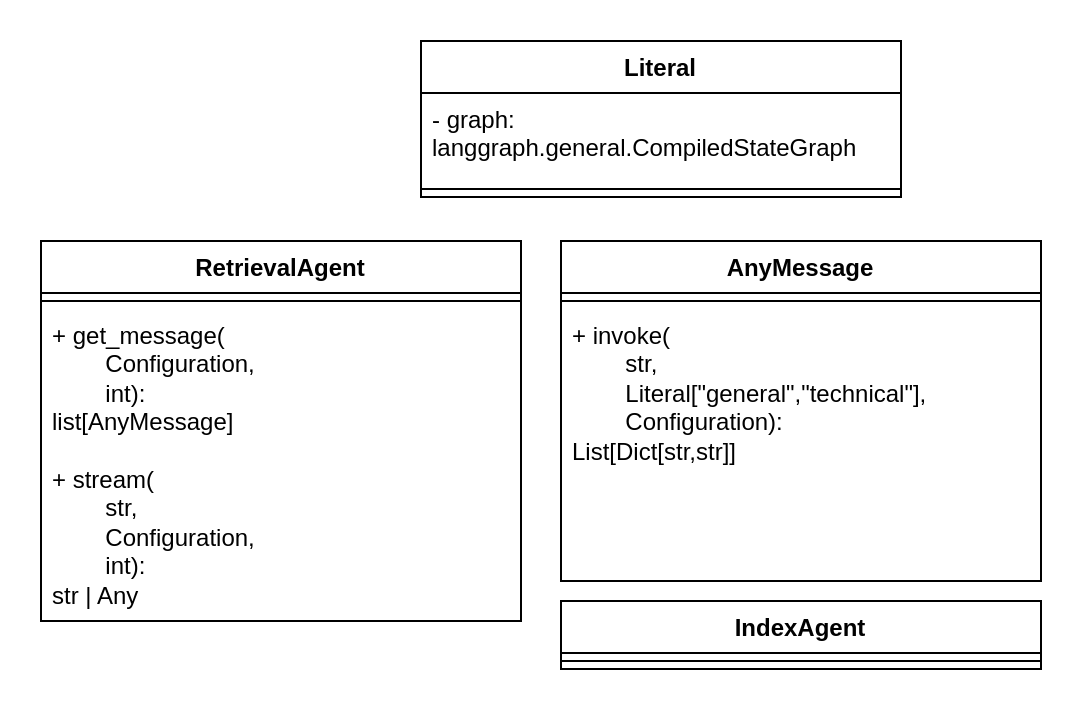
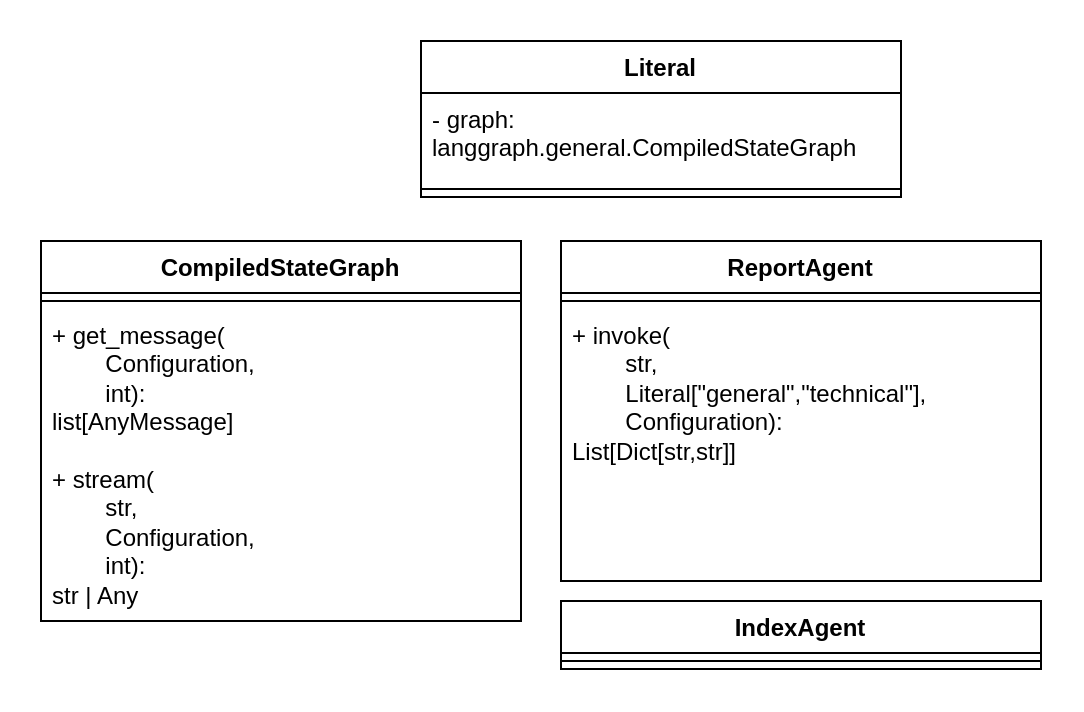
  <mxCell id="0" />
  <mxCell id="1" parent="0" />
  <mxCell id="2" value="Literal" style="swimlane;fontStyle=1;align=center;verticalAlign=top;childLayout=stackLayout;horizontal=1;startSize=26;horizontalStack=0;resizeParent=1;resizeParentMax=0;resizeLast=0;collapsible=1;marginBottom=0;whiteSpace=wrap;html=1;" vertex="1" parent="1"><mxGeometry x="210" y="20" width="240" height="78" as="geometry" /></mxCell>
  <mxCell id="3" value="- graph: langgraph.general.CompiledStateGraph" style="text;strokeColor=none;fillColor=none;align=left;verticalAlign=top;spacingLeft=4;spacingRight=4;overflow=hidden;rotatable=0;points=[[0,0.5],[1,0.5]];portConstraint=eastwest;whiteSpace=wrap;html=1;" vertex="1" parent="2"><mxGeometry y="26" width="240" height="44" as="geometry" /></mxCell>
  <mxCell id="4" value="" style="line;strokeWidth=1;fillColor=none;align=left;verticalAlign=middle;spacingTop=-1;spacingLeft=3;spacingRight=3;rotatable=0;labelPosition=right;points=[];portConstraint=eastwest;strokeColor=inherit;" vertex="1" parent="2"><mxGeometry y="70" width="240" height="8" as="geometry" /></mxCell>
- <mxCell id="5" value="RetrievalAgent" style="swimlane;fontStyle=1;align=center;verticalAlign=top;childLayout=stackLayout;horizontal=1;startSize=26;horizontalStack=0;resizeParent=1;resizeParentMax=0;resizeLast=0;collapsible=1;marginBottom=0;whiteSpace=wrap;html=1;" vertex="1" parent="1"><mxGeometry x="20" y="120" width="240" height="190" as="geometry" /></mxCell>
+ <mxCell id="5" value="CompiledStateGraph" style="swimlane;fontStyle=1;align=center;verticalAlign=top;childLayout=stackLayout;horizontal=1;startSize=26;horizontalStack=0;resizeParent=1;resizeParentMax=0;resizeLast=0;collapsible=1;marginBottom=0;whiteSpace=wrap;html=1;" vertex="1" parent="1"><mxGeometry x="20" y="120" width="240" height="190" as="geometry" /></mxCell>
  <mxCell id="6" value="" style="line;strokeWidth=1;fillColor=none;align=left;verticalAlign=middle;spacingTop=-1;spacingLeft=3;spacingRight=3;rotatable=0;labelPosition=right;points=[];portConstraint=eastwest;strokeColor=inherit;" vertex="1" parent="5"><mxGeometry y="26" width="240" height="8" as="geometry" /></mxCell>
  <mxCell id="7" value="&lt;div&gt;+ get_message(&lt;/div&gt;&lt;div&gt;&lt;span style=&quot;white-space: pre;&quot;&gt;&#09;&lt;/span&gt;Configuration,&lt;/div&gt;&lt;div&gt;&lt;span style=&quot;white-space: pre;&quot;&gt;&#09;&lt;/span&gt;int):&lt;/div&gt;&lt;div&gt;list[AnyMessage]&lt;/div&gt;&lt;div&gt;&lt;br&gt;&lt;/div&gt;&lt;div&gt;+ stream(&lt;/div&gt;&lt;div&gt;&lt;span style=&quot;white-space: pre;&quot;&gt;&#09;&lt;/span&gt;str,&lt;/div&gt;&lt;div&gt;&lt;span style=&quot;white-space: pre;&quot;&gt;&#09;&lt;/span&gt;Configuration,&lt;/div&gt;&lt;div&gt;&lt;span style=&quot;white-space: pre;&quot;&gt;&#09;&lt;/span&gt;int):&lt;/div&gt;&lt;div&gt;str | Any&lt;/div&gt;" style="text;strokeColor=none;fillColor=none;align=left;verticalAlign=top;spacingLeft=4;spacingRight=4;overflow=hidden;rotatable=0;points=[[0,0.5],[1,0.5]];portConstraint=eastwest;whiteSpace=wrap;html=1;" vertex="1" parent="5"><mxGeometry y="34" width="240" height="156" as="geometry" /></mxCell>
- <mxCell id="8" value="AnyMessage" style="swimlane;fontStyle=1;align=center;verticalAlign=top;childLayout=stackLayout;horizontal=1;startSize=26;horizontalStack=0;resizeParent=1;resizeParentMax=0;resizeLast=0;collapsible=1;marginBottom=0;whiteSpace=wrap;html=1;" vertex="1" parent="1"><mxGeometry x="280" y="120" width="240" height="170" as="geometry" /></mxCell>
+ <mxCell id="8" value="ReportAgent" style="swimlane;fontStyle=1;align=center;verticalAlign=top;childLayout=stackLayout;horizontal=1;startSize=26;horizontalStack=0;resizeParent=1;resizeParentMax=0;resizeLast=0;collapsible=1;marginBottom=0;whiteSpace=wrap;html=1;" vertex="1" parent="1"><mxGeometry x="280" y="120" width="240" height="170" as="geometry" /></mxCell>
  <mxCell id="9" value="" style="line;strokeWidth=1;fillColor=none;align=left;verticalAlign=middle;spacingTop=-1;spacingLeft=3;spacingRight=3;rotatable=0;labelPosition=right;points=[];portConstraint=eastwest;strokeColor=inherit;" vertex="1" parent="8"><mxGeometry y="26" width="240" height="8" as="geometry" /></mxCell>
  <mxCell id="10" value="&lt;div&gt;+ invoke(&lt;/div&gt;&lt;div&gt;&lt;span style=&quot;white-space: pre;&quot;&gt;&#09;&lt;/span&gt;str,&lt;/div&gt;&lt;div&gt;&lt;span style=&quot;white-space: pre;&quot;&gt;&#09;&lt;/span&gt;Literal[&quot;general&quot;,&quot;technical&quot;],&lt;/div&gt;&lt;div&gt;&lt;span style=&quot;white-space: pre;&quot;&gt;&#09;&lt;/span&gt;Configuration):&lt;/div&gt;&lt;div&gt;List[Dict[str,str]]&lt;/div&gt;" style="text;strokeColor=none;fillColor=none;align=left;verticalAlign=top;spacingLeft=4;spacingRight=4;overflow=hidden;rotatable=0;points=[[0,0.5],[1,0.5]];portConstraint=eastwest;whiteSpace=wrap;html=1;" vertex="1" parent="8"><mxGeometry y="34" width="240" height="136" as="geometry" /></mxCell>
  <mxCell id="11" value="IndexAgent" style="swimlane;fontStyle=1;align=center;verticalAlign=top;childLayout=stackLayout;horizontal=1;startSize=26;horizontalStack=0;resizeParent=1;resizeParentMax=0;resizeLast=0;collapsible=1;marginBottom=0;whiteSpace=wrap;html=1;" vertex="1" parent="1"><mxGeometry x="280" y="300" width="240" height="34" as="geometry" /></mxCell>
  <mxCell id="12" value="" style="line;strokeWidth=1;fillColor=none;align=left;verticalAlign=middle;spacingTop=-1;spacingLeft=3;spacingRight=3;rotatable=0;labelPosition=right;points=[];portConstraint=eastwest;strokeColor=inherit;" vertex="1" parent="11"><mxGeometry y="26" width="240" height="8" as="geometry" /></mxCell>
